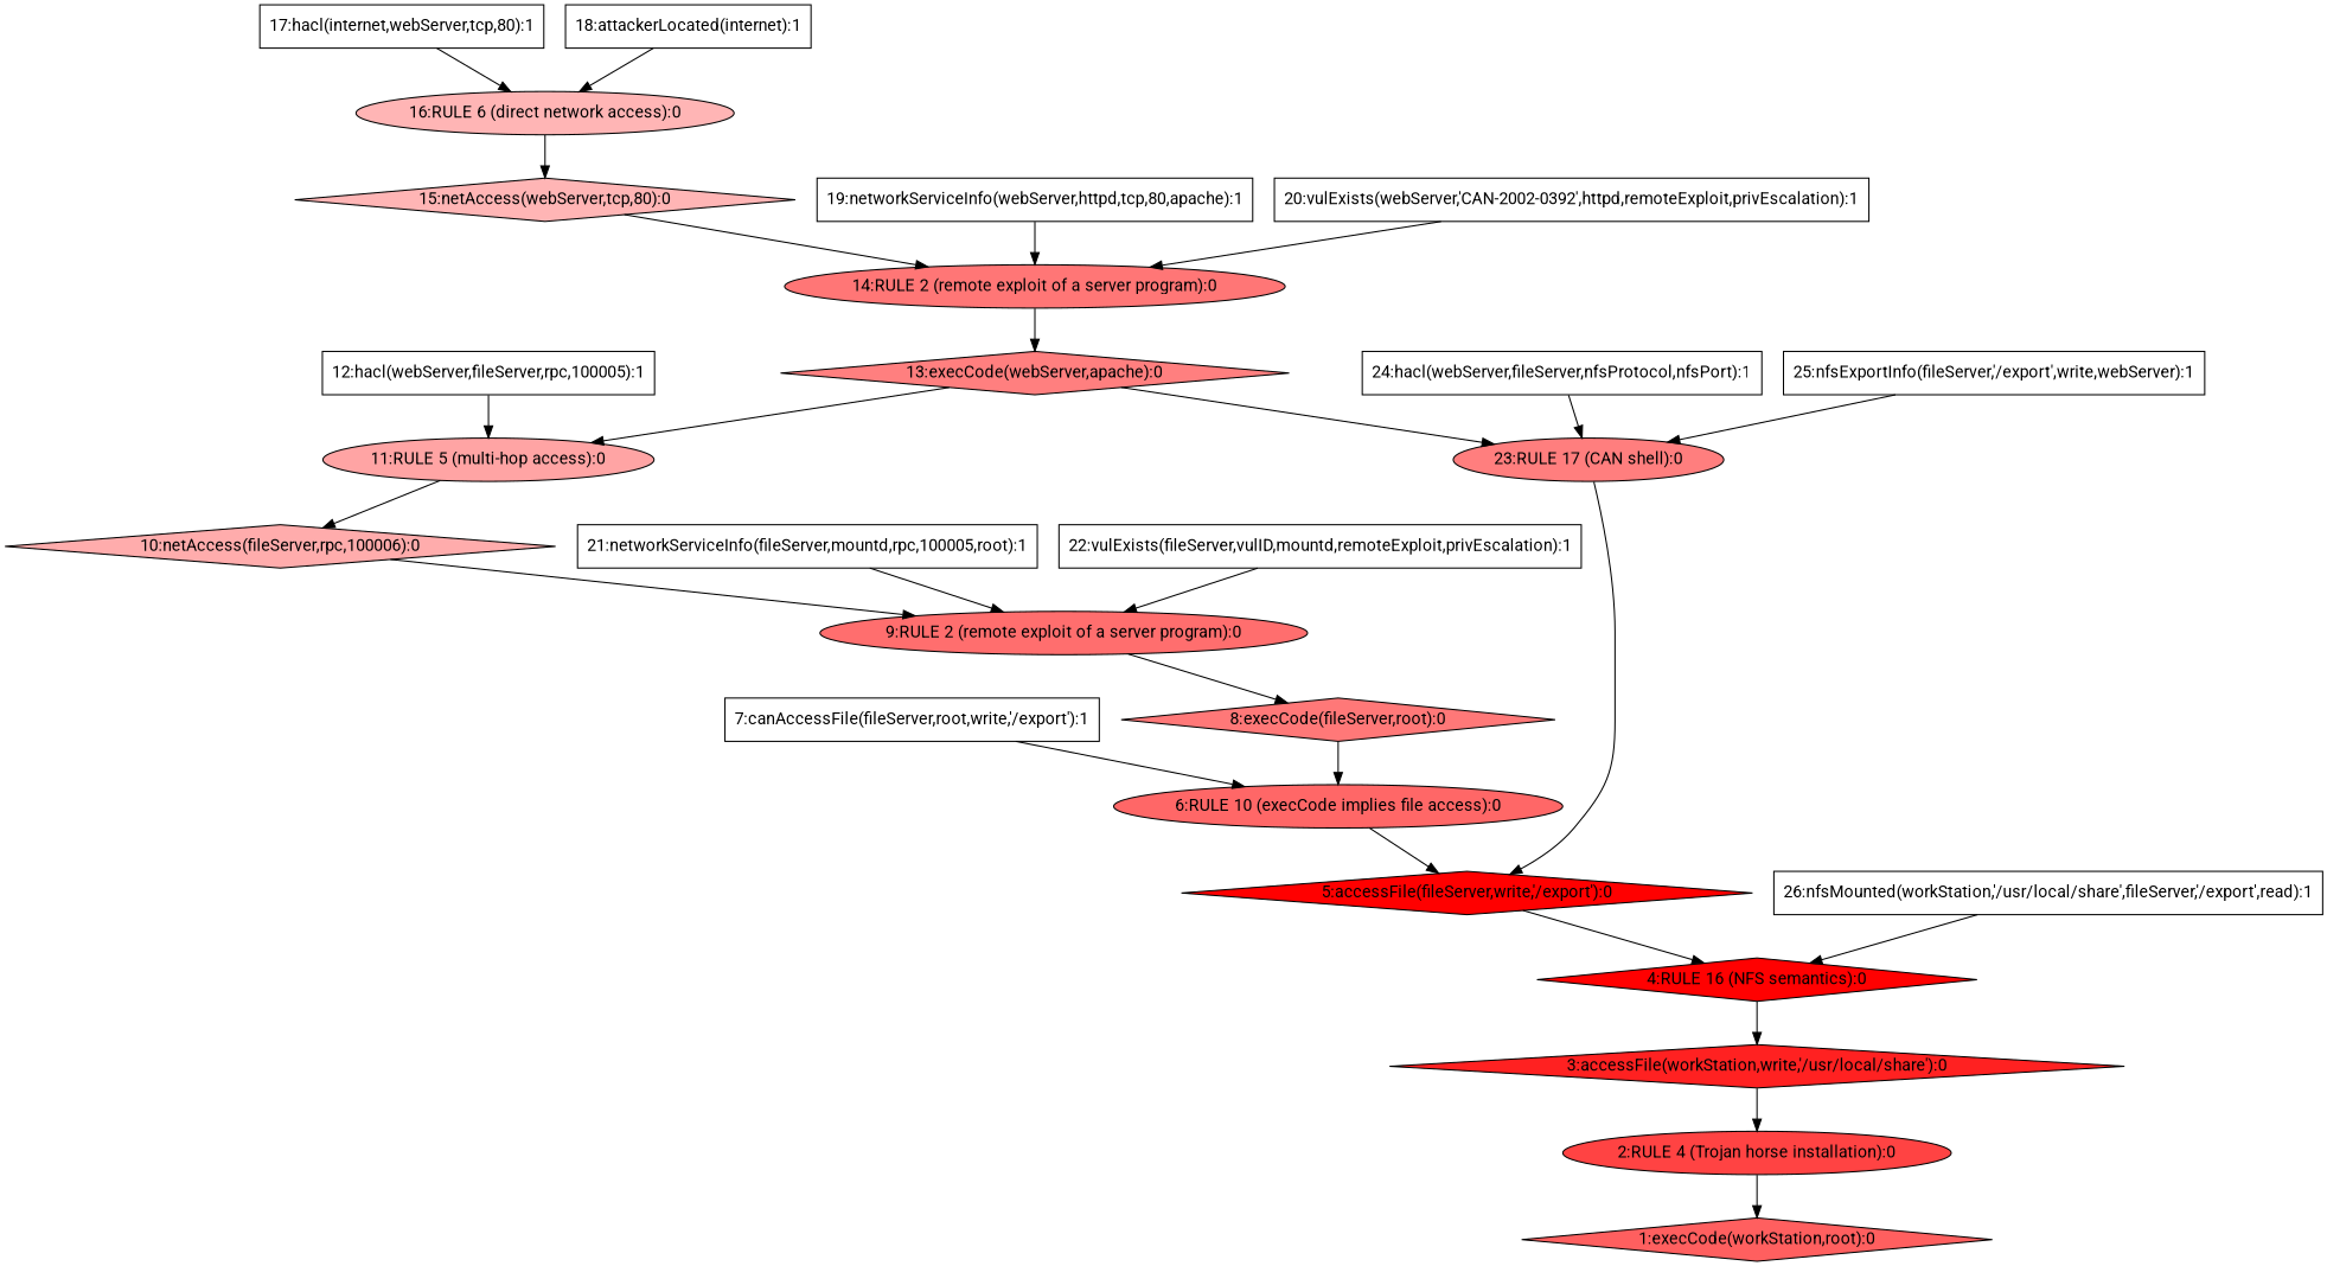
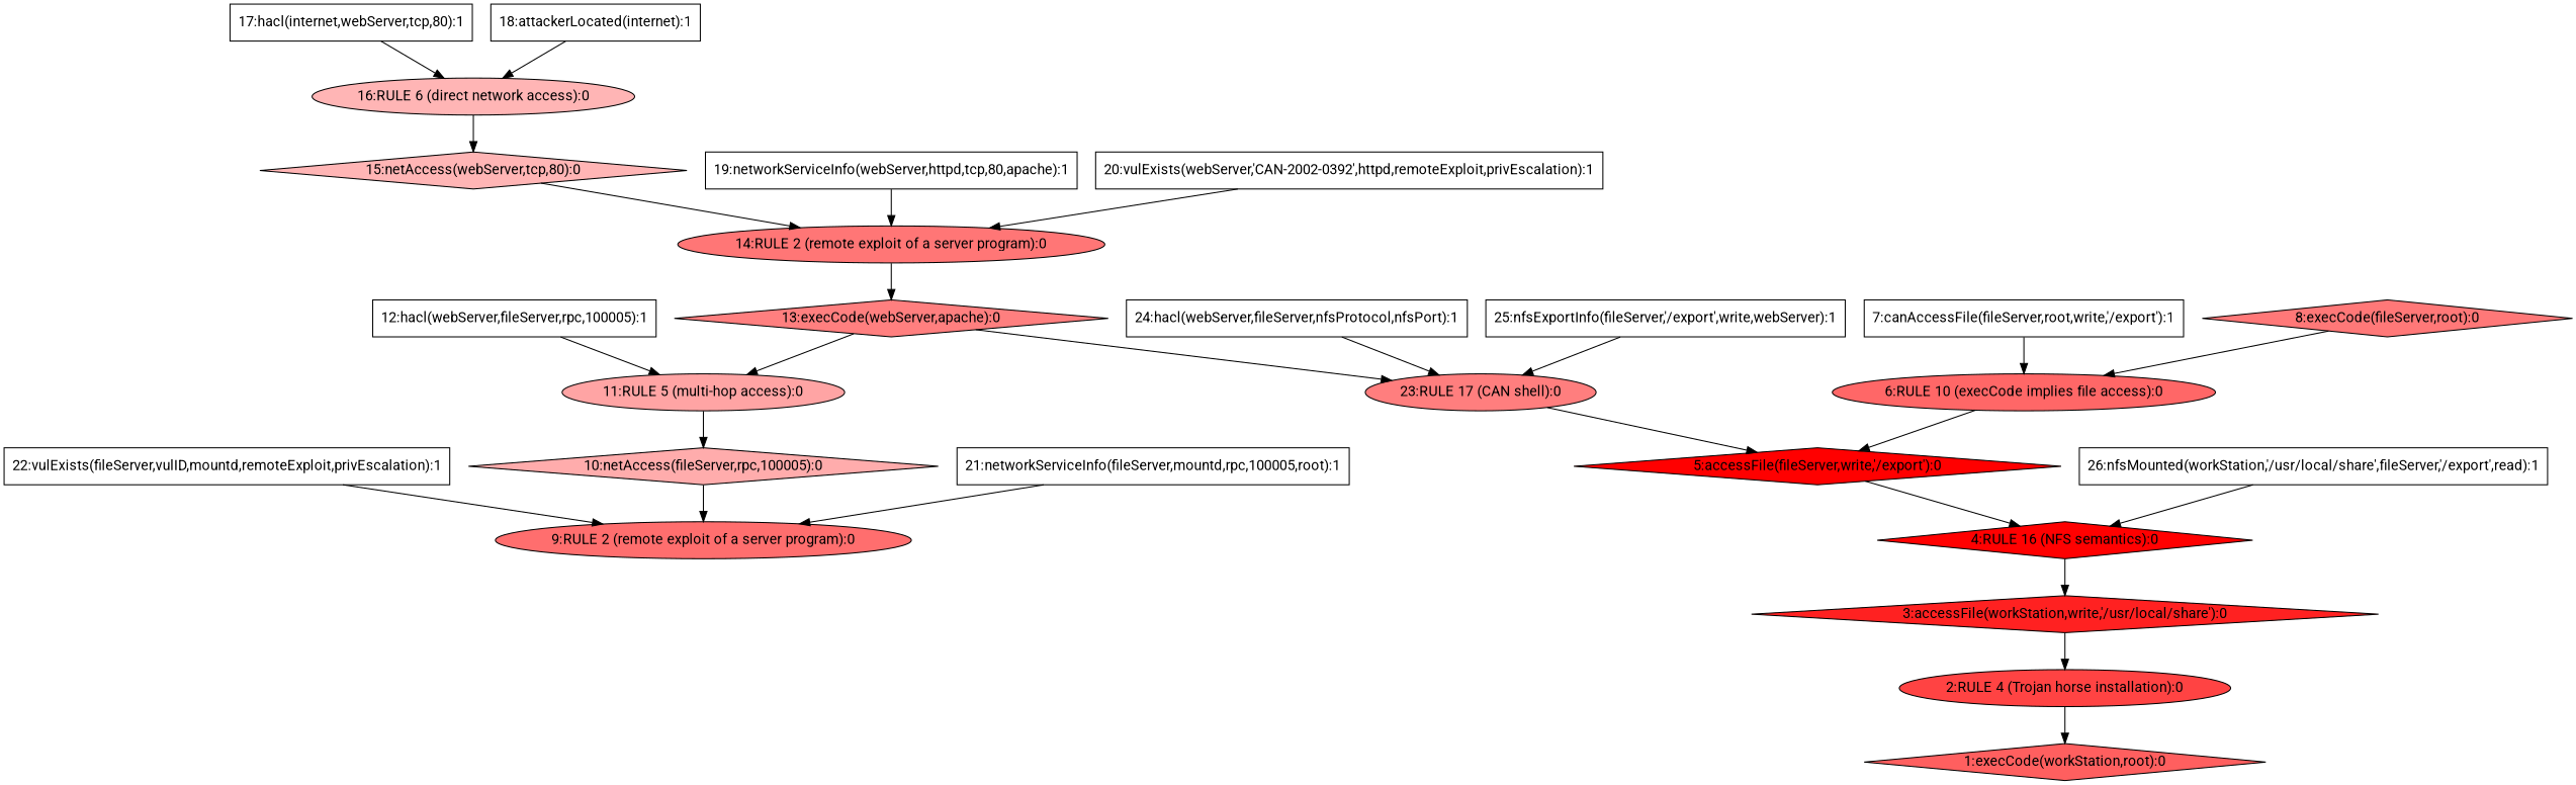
  digraph {
    fontname=Roboto
    node [fillcolor="0 0.0 1" fontname=Roboto shape=box style=filled]
    edge [fontname=Roboto]
    n1 [fillcolor="0 0.627 1" label="1:execCode(workStation,root):0" shape=diamond]
    n2 [fillcolor="0 0.738 1" label="2:RULE 4 (Trojan horse installation):0" shape=ellipse]
    n3 [fillcolor="0 0.868 1" label="3:accessFile(workStation,write,'/usr/local/share'):0" shape=diamond]
    n4 [fillcolor="0 0.996 1" label="4:RULE 16 (NFS semantics):0" shape=diamond]
    n5 [fillcolor="0 1.0 1" label="5:accessFile(fileServer,write,'/export'):0" shape=diamond]
    n6 [fillcolor="0 0.594 1" label="6:RULE 10 (execCode implies file access):0" shape=ellipse]
    n7 [label="7:canAccessFile(fileServer,root,write,'/export'):1"]
    n8 [fillcolor="0 0.528 1" label="8:execCode(fileServer,root):0" shape=diamond]
    n9 [fillcolor="0 0.57 1" label="9:RULE 2 (remote exploit of a server program):0" shape=ellipse]
-   n10 [fillcolor="0 0.327 1" label="10:netAccess(fileServer,rpc,100006):0" shape=diamond]
+   n10 [fillcolor="0 0.327 1" label="10:netAccess(fileServer,rpc,100005):0" shape=diamond]
    n11 [fillcolor="0 0.359 1" label="11:RULE 5 (multi-hop access):0" shape=ellipse]
    n12 [label="12:hacl(webServer,fileServer,rpc,100005):1"]
    n13 [fillcolor="0 0.502 1" label="13:execCode(webServer,apache):0" shape=diamond]
    n14 [fillcolor="0 0.505 1" label="23:RULE 17 (CAN shell):0" shape=ellipse]
    n15 [fillcolor="0 0.539 1" label="14:RULE 2 (remote exploit of a server program):0" shape=ellipse]
    n16 [fillcolor="0 0.291 1" label="15:netAccess(webServer,tcp,80):0" shape=diamond]
    n17 [fillcolor="0 0.291 1" label="16:RULE 6 (direct network access):0" shape=ellipse]
    n18 [label="17:hacl(internet,webServer,tcp,80):1"]
    n19 [label="18:attackerLocated(internet):1"]
    n20 [label="19:networkServiceInfo(webServer,httpd,tcp,80,apache):1"]
    n21 [label="20:vulExists(webServer,'CAN-2002-0392',httpd,remoteExploit,privEscalation):1"]
    n22 [label="21:networkServiceInfo(fileServer,mountd,rpc,100005,root):1"]
    n23 [label="22:vulExists(fileServer,vulID,mountd,remoteExploit,privEscalation):1"]
    n24 [label="24:hacl(webServer,fileServer,nfsProtocol,nfsPort):1"]
    n25 [label="25:nfsExportInfo(fileServer,'/export',write,webServer):1"]
    n26 [label="26:nfsMounted(workStation,'/usr/local/share',fileServer,'/export',read):1"]
    n2 -> n1
    n3 -> n2
    n4 -> n3
    n5 -> n4
    n6 -> n5
    n7 -> n6
    n8 -> n6
-   n9 -> n8
    n10 -> n9
    n11 -> n10
    n12 -> n11
    n13 -> n11
    n13 -> n14
    n14 -> n5
    n15 -> n13
    n16 -> n15
    n17 -> n16
    n18 -> n17
    n19 -> n17
    n20 -> n15
    n21 -> n15
    n22 -> n9
    n23 -> n9
    n24 -> n14
    n25 -> n14
    n26 -> n4
  }
